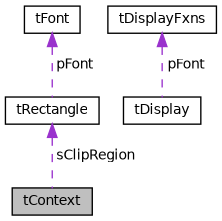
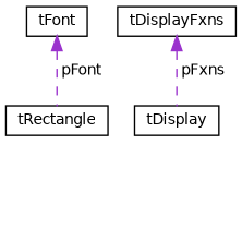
  digraph {
    node [color=black fillcolor=white fontname=Helvetica fontsize=10 shape=record style=filled]
    edge [color=darkorchid3 dir=back fontname=Helvetica fontsize=10 labelfontname=Helvetica labelfontsize=10 style=dashed]
-   n1 [fillcolor=grey75 fontcolor=black height=0.2 label=tContext width=0.4]
    n2 [height=0.2 label=tRectangle width=0.4]
    n3 [height=0.2 label=tFont width=0.4]
    n4 [height=0.2 label=tDisplay width=0.4]
    n5 [height=0.2 label=tDisplayFxns width=0.4]
-   n2 -> n1 [label=" sClipRegion"]
    n3 -> n2 [label=" pFont"]
-   n5 -> n4 [label=" pFont"]
+   n5 -> n4 [label=" pFxns"]
  }
